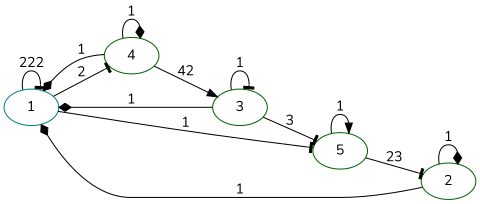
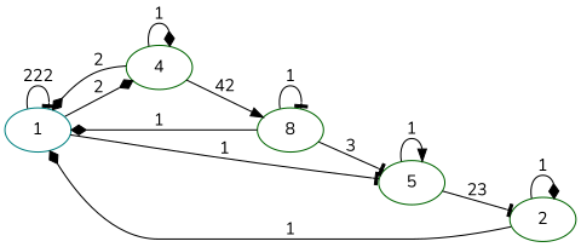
  digraph {
    fontname=Nunito
    rankdir=LR
    node [color=darkgreen fontname=Nunito]
    edge [arrowhead=tee fontname=Nunito]
    1 [color=teal]
    4
    5
    2
-   3
+   3 [label=8]
    1 -> 1 [label=222]
-   1 -> 4 [label=2]
+   1 -> 4 [arrowhead=diamond label=2]
    1 -> 5 [label=1]
-   4 -> 1 [arrowhead=diamond label=1]
+   4 -> 1 [arrowhead=diamond label=2]
    4 -> 4 [arrowhead=diamond label=1]
    4 -> 3 [arrowhead=normal label=42]
    5 -> 5 [arrowhead=normal label=1]
    5 -> 2 [label=23]
    2 -> 1 [arrowhead=diamond label=1]
    2 -> 2 [arrowhead=diamond label=1]
    3 -> 1 [arrowhead=diamond label=1]
    3 -> 5 [label=3]
    3 -> 3 [label=1]
  }
